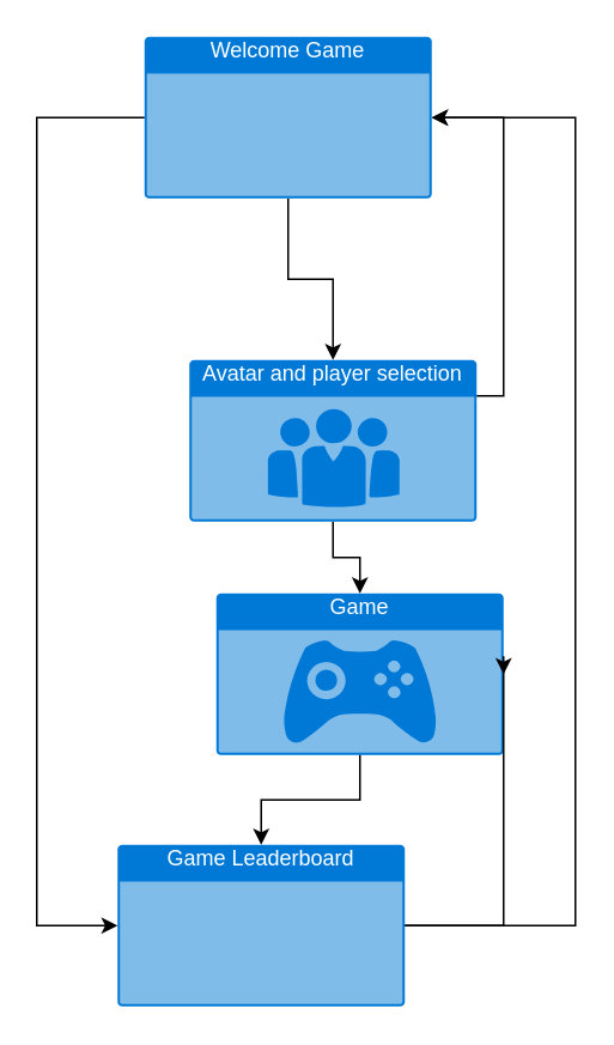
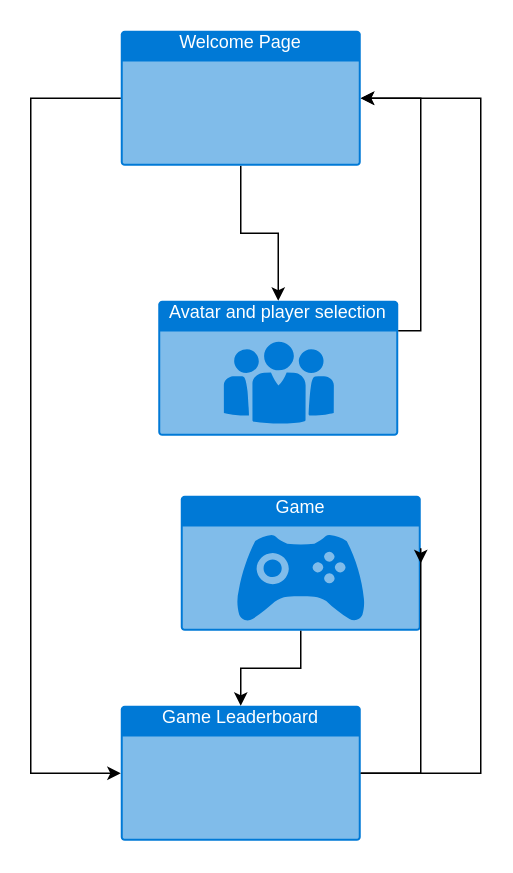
  <mxCell id="0" />
  <mxCell id="1" parent="0" />
  <mxCell id="2" style="edgeStyle=orthogonalEdgeStyle;rounded=0;orthogonalLoop=1;jettySize=auto;html=1;exitX=0.5;exitY=1;exitDx=0;exitDy=0;exitPerimeter=0;" parent="1" source="3" target="7" edge="1"><mxGeometry relative="1" as="geometry" /></mxCell>
- <mxCell id="3" value="Welcome Game" style="html=1;whiteSpace=wrap;strokeColor=none;fillColor=#0079D6;labelPosition=center;verticalLabelPosition=middle;verticalAlign=top;align=center;fontSize=12;outlineConnect=0;spacingTop=-6;fontColor=#FFFFFF;sketch=0;shape=mxgraph.sitemap.page;" parent="1" vertex="1"><mxGeometry x="80" y="20" width="160" height="90" as="geometry" /></mxCell>
+ <mxCell id="3" value="Welcome Page" style="html=1;whiteSpace=wrap;strokeColor=none;fillColor=#0079D6;labelPosition=center;verticalLabelPosition=middle;verticalAlign=top;align=center;fontSize=12;outlineConnect=0;spacingTop=-6;fontColor=#FFFFFF;sketch=0;shape=mxgraph.sitemap.page;" parent="1" vertex="1"><mxGeometry x="80" y="20" width="160" height="90" as="geometry" /></mxCell>
  <mxCell id="4" value="Game" style="html=1;whiteSpace=wrap;strokeColor=none;fillColor=#0079D6;labelPosition=center;verticalLabelPosition=middle;verticalAlign=top;align=center;fontSize=12;outlineConnect=0;spacingTop=-6;fontColor=#FFFFFF;sketch=0;shape=mxgraph.sitemap.game;" parent="1" vertex="1"><mxGeometry x="120" y="330" width="160" height="90" as="geometry" /></mxCell>
- <mxCell id="5" value="Game Leaderboard" style="html=1;whiteSpace=wrap;strokeColor=none;fillColor=#0079D6;labelPosition=center;verticalLabelPosition=middle;verticalAlign=top;align=center;fontSize=12;outlineConnect=0;spacingTop=-6;fontColor=#FFFFFF;sketch=0;shape=mxgraph.sitemap.page;" parent="1" vertex="1"><mxGeometry x="65" y="470" width="160" height="90" as="geometry" /></mxCell>
- <mxCell id="6" style="edgeStyle=orthogonalEdgeStyle;rounded=0;orthogonalLoop=1;jettySize=auto;html=1;" parent="1" source="7" target="4" edge="1"><mxGeometry relative="1" as="geometry" /></mxCell>
+ <mxCell id="5" value="Game Leaderboard" style="html=1;whiteSpace=wrap;strokeColor=none;fillColor=#0079D6;labelPosition=center;verticalLabelPosition=middle;verticalAlign=top;align=center;fontSize=12;outlineConnect=0;spacingTop=-6;fontColor=#FFFFFF;sketch=0;shape=mxgraph.sitemap.page;" parent="1" vertex="1"><mxGeometry x="80" y="470" width="160" height="90" as="geometry" /></mxCell>
  <mxCell id="7" value="Avatar and player selection" style="html=1;whiteSpace=wrap;strokeColor=none;fillColor=#0079D6;labelPosition=center;verticalLabelPosition=middle;verticalAlign=top;align=center;fontSize=12;outlineConnect=0;spacingTop=-6;fontColor=#FFFFFF;sketch=0;shape=mxgraph.sitemap.about_us;" parent="1" vertex="1"><mxGeometry x="105" y="200" width="160" height="90" as="geometry" /></mxCell>
  <mxCell id="8" style="edgeStyle=orthogonalEdgeStyle;rounded=0;orthogonalLoop=1;jettySize=auto;html=1;entryX=0.5;entryY=0;entryDx=0;entryDy=0;entryPerimeter=0;" parent="1" source="4" target="5" edge="1"><mxGeometry relative="1" as="geometry" /></mxCell>
  <mxCell id="9" style="edgeStyle=orthogonalEdgeStyle;rounded=0;orthogonalLoop=1;jettySize=auto;html=1;exitX=1;exitY=0.5;exitDx=0;exitDy=0;exitPerimeter=0;entryX=1;entryY=0.5;entryDx=0;entryDy=0;entryPerimeter=0;" parent="1" source="5" target="4" edge="1"><mxGeometry relative="1" as="geometry"><Array as="points"><mxPoint x="280" y="515" /><mxPoint x="280" y="365" /></Array></mxGeometry></mxCell>
  <mxCell id="10" style="edgeStyle=orthogonalEdgeStyle;rounded=0;orthogonalLoop=1;jettySize=auto;html=1;entryX=1;entryY=0.5;entryDx=0;entryDy=0;entryPerimeter=0;" parent="1" source="5" target="3" edge="1"><mxGeometry relative="1" as="geometry"><Array as="points"><mxPoint x="320" y="515" /><mxPoint x="320" y="65" /></Array></mxGeometry></mxCell>
  <mxCell id="11" style="edgeStyle=orthogonalEdgeStyle;rounded=0;orthogonalLoop=1;jettySize=auto;html=1;exitX=0;exitY=0.5;exitDx=0;exitDy=0;exitPerimeter=0;entryX=0;entryY=0.5;entryDx=0;entryDy=0;entryPerimeter=0;" edge="1" parent="1" source="3" target="5"><mxGeometry relative="1" as="geometry"><Array as="points"><mxPoint x="20" y="65" /><mxPoint x="20" y="515" /></Array></mxGeometry></mxCell>
  <mxCell id="12" style="edgeStyle=orthogonalEdgeStyle;rounded=0;orthogonalLoop=1;jettySize=auto;html=1;entryX=1;entryY=0.5;entryDx=0;entryDy=0;entryPerimeter=0;" edge="1" parent="1" source="7" target="3"><mxGeometry relative="1" as="geometry"><Array as="points"><mxPoint x="280" y="220" /><mxPoint x="280" y="65" /></Array></mxGeometry></mxCell>
